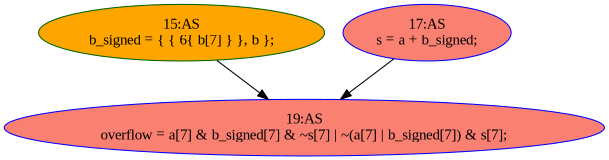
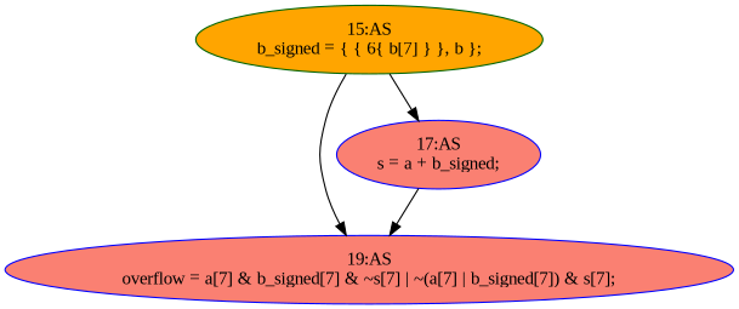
  strict digraph {
    fontname="Liberation Serif"
    node [fillcolor=salmon statements="[]" style=filled typ=Assign color=blue fontname="Liberation Serif"]
    edge [fontname="Liberation Serif"]
    n1 [ast="<pyverilog.vparser.ast.Assign object at 0x7fe414b66990>" def_var="['overflow']" label="19:AS\noverflow = a[7] & b_signed[7] & ~s[7] | ~(a[7] | b_signed[7]) & s[7];" use_var="['a', 'b_signed', 's', 'a', 'b_signed', 's']"]
    n2 [ast="<pyverilog.vparser.ast.Assign object at 0x7fe414b63510>" def_var="['b_signed']" fillcolor=orange label="15:AS\nb_signed = { { 6{ b[7] } }, b };" use_var="['b', 'b']" color=darkgreen]
    n3 [ast="<pyverilog.vparser.ast.Assign object at 0x7fe414b0ed10>" def_var="['s']" label="17:AS\ns = a + b_signed;" use_var="['a', 'b_signed']"]
    n2 -> n1
+   n2 -> n3
    n3 -> n1
  }
